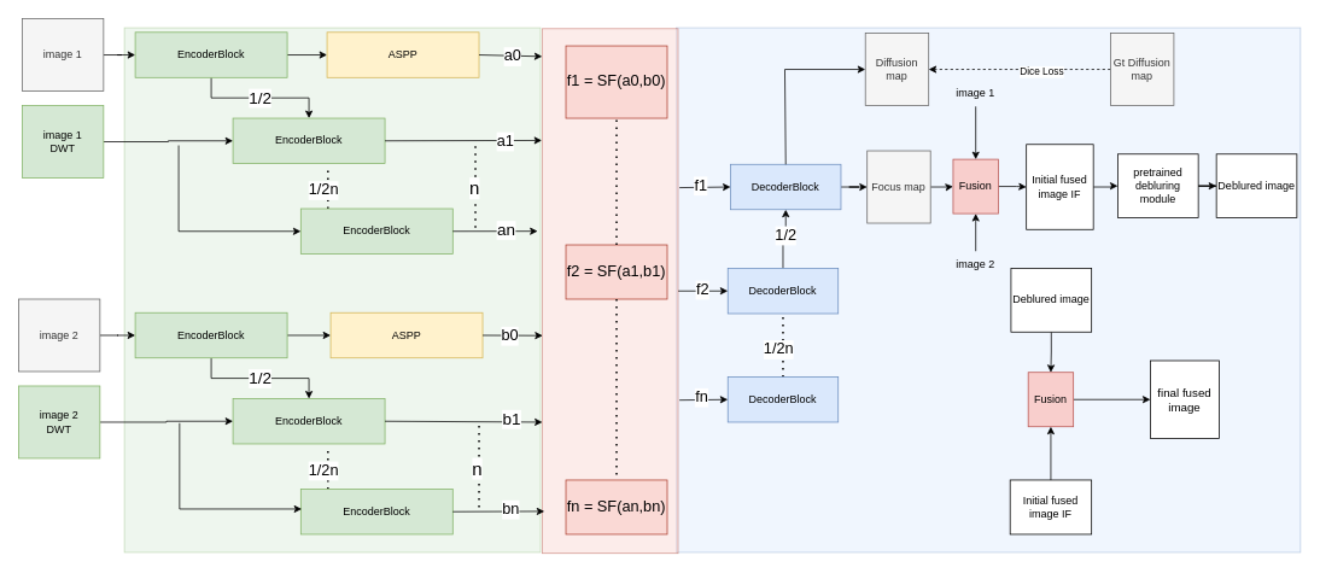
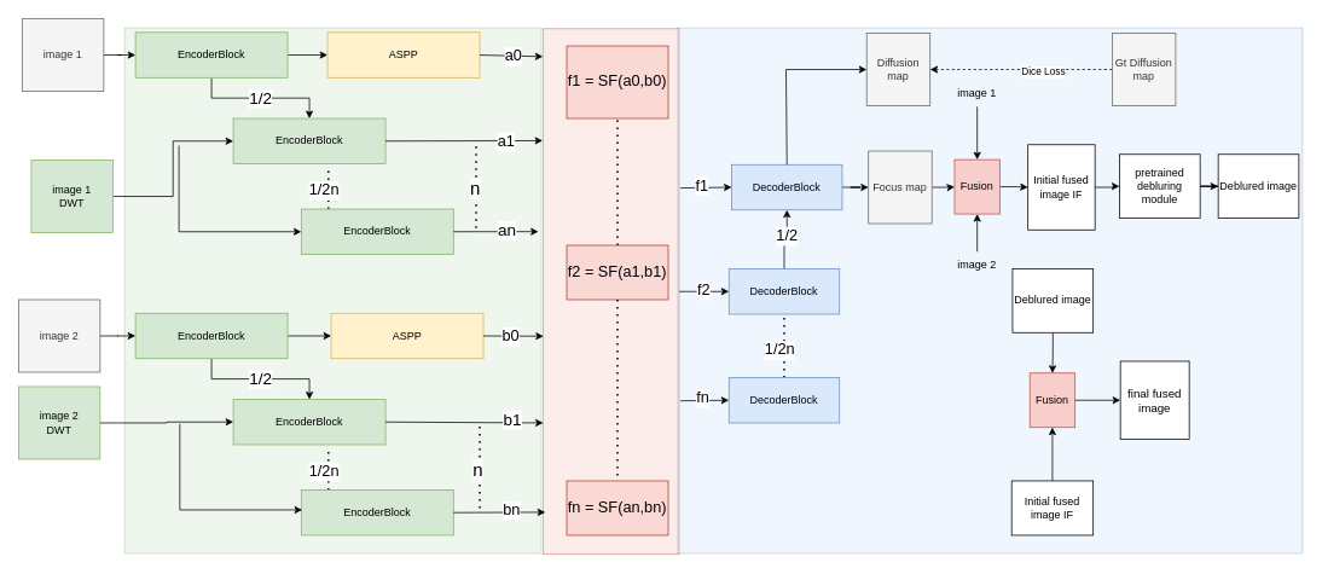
  <mxCell id="0" />
  <mxCell id="1" parent="0" />
  <mxCell id="2" value="" style="rounded=0;whiteSpace=wrap;html=1;fillColor=#dae8fc;strokeColor=#6c8ebf;opacity=40;" vertex="1" parent="1"><mxGeometry x="747" y="30" width="690" height="580" as="geometry" /></mxCell>
  <mxCell id="3" value="" style="rounded=0;whiteSpace=wrap;html=1;fillColor=#d5e8d4;strokeColor=#82b366;opacity=40;" vertex="1" parent="1"><mxGeometry x="137" y="30" width="460" height="580" as="geometry" /></mxCell>
  <mxCell id="4" value="" style="edgeStyle=orthogonalEdgeStyle;rounded=0;orthogonalLoop=1;jettySize=auto;html=1;" edge="1" parent="1" source="7" target="10"><mxGeometry relative="1" as="geometry" /></mxCell>
  <mxCell id="5" value="&lt;font style=&quot;font-size: 18px;&quot;&gt;1/2&lt;/font&gt;" style="edgeLabel;html=1;align=center;verticalAlign=middle;resizable=0;points=[];" connectable="0" vertex="1" parent="4"><mxGeometry x="-0.017" relative="1" as="geometry"><mxPoint x="1" as="offset" /></mxGeometry></mxCell>
  <mxCell id="6" value="" style="edgeStyle=orthogonalEdgeStyle;rounded=0;orthogonalLoop=1;jettySize=auto;html=1;" edge="1" parent="1" source="7" target="14"><mxGeometry relative="1" as="geometry" /></mxCell>
  <mxCell id="7" value="EncoderBlock" style="rounded=0;whiteSpace=wrap;html=1;fillColor=#d5e8d4;strokeColor=#82b366;" vertex="1" parent="1"><mxGeometry x="149" y="35" width="168" height="50" as="geometry" /></mxCell>
  <mxCell id="8" value="" style="edgeStyle=orthogonalEdgeStyle;rounded=0;orthogonalLoop=1;jettySize=auto;html=1;" edge="1" parent="1" source="9" target="7"><mxGeometry relative="1" as="geometry" /></mxCell>
  <mxCell id="9" value="image 1" style="rounded=0;whiteSpace=wrap;html=1;fillColor=#f5f5f5;fontColor=#333333;strokeColor=#666666;" vertex="1" parent="1"><mxGeometry x="24" y="20" width="90" height="80" as="geometry" /></mxCell>
  <mxCell id="10" value="EncoderBlock" style="rounded=0;whiteSpace=wrap;html=1;fillColor=#d5e8d4;strokeColor=#82b366;" vertex="1" parent="1"><mxGeometry x="257" y="130" width="168" height="50" as="geometry" /></mxCell>
  <mxCell id="11" value="" style="endArrow=none;dashed=1;html=1;dashPattern=1 3;strokeWidth=2;rounded=0;entryX=0.625;entryY=1.049;entryDx=0;entryDy=0;entryPerimeter=0;" edge="1" parent="1" target="10"><mxGeometry width="50" height="50" relative="1" as="geometry"><mxPoint x="362" y="230" as="sourcePoint" /><mxPoint x="457" y="290" as="targetPoint" /></mxGeometry></mxCell>
  <mxCell id="12" value="&lt;font style=&quot;font-size: 17px;&quot;&gt;1/2n&lt;/font&gt;" style="edgeLabel;html=1;align=center;verticalAlign=middle;resizable=0;points=[];" connectable="0" vertex="1" parent="11"><mxGeometry x="-0.111" y="6" relative="1" as="geometry"><mxPoint as="offset" /></mxGeometry></mxCell>
  <mxCell id="13" value="EncoderBlock" style="rounded=0;whiteSpace=wrap;html=1;fillColor=#d5e8d4;strokeColor=#82b366;" vertex="1" parent="1"><mxGeometry x="332" y="230" width="168" height="50" as="geometry" /></mxCell>
  <mxCell id="14" value="ASPP" style="rounded=0;whiteSpace=wrap;html=1;fillColor=#fff2cc;strokeColor=#d6b656;" vertex="1" parent="1"><mxGeometry x="361" y="35" width="168" height="50" as="geometry" /></mxCell>
  <mxCell id="15" value="" style="edgeStyle=orthogonalEdgeStyle;rounded=0;orthogonalLoop=1;jettySize=auto;html=1;" edge="1" parent="1" source="17" target="22"><mxGeometry relative="1" as="geometry" /></mxCell>
  <mxCell id="16" value="&lt;font style=&quot;font-size: 17px;&quot;&gt;1/2&lt;/font&gt;" style="edgeLabel;html=1;align=center;verticalAlign=middle;resizable=0;points=[];" connectable="0" vertex="1" parent="15"><mxGeometry x="0.188" relative="1" as="geometry"><mxPoint x="-1" as="offset" /></mxGeometry></mxCell>
  <mxCell id="17" value="DecoderBlock" style="rounded=0;whiteSpace=wrap;html=1;fillColor=#dae8fc;strokeColor=#6c8ebf;direction=east;" vertex="1" parent="1"><mxGeometry x="804" y="296" width="122" height="50" as="geometry" /></mxCell>
  <mxCell id="18" value="" style="endArrow=none;dashed=1;html=1;dashPattern=1 3;strokeWidth=2;rounded=0;entryX=0.5;entryY=1;entryDx=0;entryDy=0;exitX=0.5;exitY=0;exitDx=0;exitDy=0;" edge="1" parent="1" source="20" target="17"><mxGeometry width="50" height="50" relative="1" as="geometry"><mxPoint x="909" y="406" as="sourcePoint" /><mxPoint x="1114" y="466" as="targetPoint" /></mxGeometry></mxCell>
  <mxCell id="19" value="&lt;font style=&quot;font-size: 17px;&quot;&gt;1/2n&lt;/font&gt;" style="edgeLabel;html=1;align=center;verticalAlign=middle;resizable=0;points=[];" connectable="0" vertex="1" parent="18"><mxGeometry x="-0.111" y="6" relative="1" as="geometry"><mxPoint as="offset" /></mxGeometry></mxCell>
  <mxCell id="20" value="DecoderBlock" style="rounded=0;whiteSpace=wrap;html=1;fillColor=#dae8fc;strokeColor=#6c8ebf;direction=east;" vertex="1" parent="1"><mxGeometry x="804" y="416" width="122" height="50" as="geometry" /></mxCell>
  <mxCell id="21" value="" style="edgeStyle=orthogonalEdgeStyle;rounded=0;orthogonalLoop=1;jettySize=auto;html=1;" edge="1" parent="1" source="22" target="42"><mxGeometry relative="1" as="geometry" /></mxCell>
  <mxCell id="22" value="DecoderBlock" style="rounded=0;whiteSpace=wrap;html=1;fillColor=#dae8fc;strokeColor=#6c8ebf;direction=east;" vertex="1" parent="1"><mxGeometry x="807" y="181" width="122" height="50" as="geometry" /></mxCell>
  <mxCell id="23" value="" style="edgeStyle=orthogonalEdgeStyle;rounded=0;orthogonalLoop=1;jettySize=auto;html=1;" edge="1" parent="1" source="26" target="29"><mxGeometry relative="1" as="geometry" /></mxCell>
  <mxCell id="24" value="&lt;font style=&quot;font-size: 18px;&quot;&gt;1/2&lt;/font&gt;" style="edgeLabel;html=1;align=center;verticalAlign=middle;resizable=0;points=[];" connectable="0" vertex="1" parent="23"><mxGeometry x="-0.017" relative="1" as="geometry"><mxPoint x="1" as="offset" /></mxGeometry></mxCell>
  <mxCell id="25" value="" style="edgeStyle=orthogonalEdgeStyle;rounded=0;orthogonalLoop=1;jettySize=auto;html=1;" edge="1" parent="1" source="26" target="33"><mxGeometry relative="1" as="geometry" /></mxCell>
  <mxCell id="26" value="EncoderBlock" style="rounded=0;whiteSpace=wrap;html=1;fillColor=#d5e8d4;strokeColor=#82b366;" vertex="1" parent="1"><mxGeometry x="149" y="345" width="168" height="50" as="geometry" /></mxCell>
  <mxCell id="27" value="" style="edgeStyle=orthogonalEdgeStyle;rounded=0;orthogonalLoop=1;jettySize=auto;html=1;" edge="1" parent="1" source="28" target="26"><mxGeometry relative="1" as="geometry" /></mxCell>
  <mxCell id="28" value="image 2" style="rounded=0;whiteSpace=wrap;html=1;fillColor=#f5f5f5;fontColor=#333333;strokeColor=#666666;" vertex="1" parent="1"><mxGeometry x="20" y="330" width="90" height="80" as="geometry" /></mxCell>
  <mxCell id="29" value="EncoderBlock" style="rounded=0;whiteSpace=wrap;html=1;fillColor=#d5e8d4;strokeColor=#82b366;" vertex="1" parent="1"><mxGeometry x="257" y="440" width="168" height="50" as="geometry" /></mxCell>
  <mxCell id="30" value="" style="endArrow=none;dashed=1;html=1;dashPattern=1 3;strokeWidth=2;rounded=0;entryX=0.625;entryY=1.049;entryDx=0;entryDy=0;entryPerimeter=0;" edge="1" parent="1" target="29"><mxGeometry width="50" height="50" relative="1" as="geometry"><mxPoint x="362" y="540" as="sourcePoint" /><mxPoint x="457" y="600" as="targetPoint" /></mxGeometry></mxCell>
  <mxCell id="31" value="&lt;font style=&quot;font-size: 17px;&quot;&gt;1/2n&lt;/font&gt;" style="edgeLabel;html=1;align=center;verticalAlign=middle;resizable=0;points=[];" connectable="0" vertex="1" parent="30"><mxGeometry x="-0.111" y="6" relative="1" as="geometry"><mxPoint as="offset" /></mxGeometry></mxCell>
  <mxCell id="32" value="EncoderBlock" style="rounded=0;whiteSpace=wrap;html=1;fillColor=#d5e8d4;strokeColor=#82b366;" vertex="1" parent="1"><mxGeometry x="332" y="540" width="168" height="50" as="geometry" /></mxCell>
  <mxCell id="33" value="ASPP" style="rounded=0;whiteSpace=wrap;html=1;fillColor=#fff2cc;strokeColor=#d6b656;" vertex="1" parent="1"><mxGeometry x="365" y="345" width="168" height="50" as="geometry" /></mxCell>
  <mxCell id="34" value="" style="edgeStyle=orthogonalEdgeStyle;rounded=0;orthogonalLoop=1;jettySize=auto;html=1;" edge="1" parent="1" source="36" target="17"><mxGeometry relative="1" as="geometry" /></mxCell>
  <mxCell id="35" value="&lt;font style=&quot;font-size: 17px;&quot;&gt;f2&lt;/font&gt;" style="edgeLabel;html=1;align=center;verticalAlign=middle;resizable=0;points=[];" connectable="0" vertex="1" parent="34"><mxGeometry x="-0.04" y="2" relative="1" as="geometry"><mxPoint as="offset" /></mxGeometry></mxCell>
  <mxCell id="36" value="" style="rounded=0;whiteSpace=wrap;html=1;fillColor=#fad9d5;strokeColor=#ae4132;gradientColor=none;glass=0;opacity=50;" vertex="1" parent="1"><mxGeometry x="599" y="31" width="150" height="580" as="geometry" /></mxCell>
  <mxCell id="37" value="" style="endArrow=classic;html=1;rounded=0;entryX=0;entryY=0.5;entryDx=0;entryDy=0;exitX=1.01;exitY=0.708;exitDx=0;exitDy=0;exitPerimeter=0;" edge="1" parent="1" source="36" target="20"><mxGeometry width="50" height="50" relative="1" as="geometry"><mxPoint x="397" y="401" as="sourcePoint" /><mxPoint x="447" y="351" as="targetPoint" /></mxGeometry></mxCell>
  <mxCell id="38" value="&lt;font style=&quot;font-size: 17px;&quot;&gt;fn&lt;/font&gt;" style="edgeLabel;html=1;align=center;verticalAlign=middle;resizable=0;points=[];" connectable="0" vertex="1" parent="37"><mxGeometry x="-0.116" y="3" relative="1" as="geometry"><mxPoint as="offset" /></mxGeometry></mxCell>
  <mxCell id="39" value="" style="endArrow=classic;html=1;rounded=0;entryX=0;entryY=0.5;entryDx=0;entryDy=0;exitX=1.01;exitY=0.303;exitDx=0;exitDy=0;exitPerimeter=0;" edge="1" parent="1" source="36" target="22"><mxGeometry width="50" height="50" relative="1" as="geometry"><mxPoint x="759" y="353" as="sourcePoint" /><mxPoint x="873" y="352" as="targetPoint" /></mxGeometry></mxCell>
  <mxCell id="40" value="&lt;font style=&quot;font-size: 17px;&quot;&gt;f1&lt;/font&gt;" style="edgeLabel;html=1;align=center;verticalAlign=middle;resizable=0;points=[];" connectable="0" vertex="1" parent="39"><mxGeometry x="-0.172" y="2" relative="1" as="geometry"><mxPoint as="offset" /></mxGeometry></mxCell>
  <mxCell id="41" value="" style="edgeStyle=orthogonalEdgeStyle;rounded=0;orthogonalLoop=1;jettySize=auto;html=1;" edge="1" parent="1" source="42" target="67"><mxGeometry relative="1" as="geometry" /></mxCell>
  <mxCell id="42" value="Focus map" style="rounded=0;whiteSpace=wrap;html=1;fillColor=#f5f5f5;fontColor=#333333;strokeColor=#666666;" vertex="1" parent="1"><mxGeometry x="958" y="166" width="70" height="80" as="geometry" /></mxCell>
  <mxCell id="43" value="" style="endArrow=classic;html=1;rounded=0;entryX=-0.004;entryY=0.213;entryDx=0;entryDy=0;entryPerimeter=0;exitX=1;exitY=0.5;exitDx=0;exitDy=0;" edge="1" parent="1" source="10" target="36"><mxGeometry width="50" height="50" relative="1" as="geometry"><mxPoint x="539" y="70" as="sourcePoint" /><mxPoint x="583" y="70" as="targetPoint" /></mxGeometry></mxCell>
  <mxCell id="44" value="&lt;font style=&quot;font-size: 17px;&quot;&gt;a1&lt;/font&gt;" style="edgeLabel;html=1;align=center;verticalAlign=middle;resizable=0;points=[];" connectable="0" vertex="1" parent="43"><mxGeometry x="0.508" y="-1" relative="1" as="geometry"><mxPoint x="1" as="offset" /></mxGeometry></mxCell>
  <mxCell id="45" value="" style="endArrow=classic;html=1;rounded=0;entryX=-0.035;entryY=0.386;entryDx=0;entryDy=0;entryPerimeter=0;exitX=1;exitY=0.5;exitDx=0;exitDy=0;" edge="1" parent="1" source="13" target="36"><mxGeometry width="50" height="50" relative="1" as="geometry"><mxPoint x="435" y="165" as="sourcePoint" /><mxPoint x="586" y="165" as="targetPoint" /></mxGeometry></mxCell>
  <mxCell id="46" value="&lt;font style=&quot;font-size: 18px;&quot;&gt;an&lt;/font&gt;" style="edgeLabel;html=1;align=center;verticalAlign=middle;resizable=0;points=[];" connectable="0" vertex="1" parent="45"><mxGeometry x="0.267" y="1" relative="1" as="geometry"><mxPoint as="offset" /></mxGeometry></mxCell>
  <mxCell id="47" value="" style="endArrow=classic;html=1;rounded=0;entryX=0.002;entryY=0.585;entryDx=0;entryDy=0;entryPerimeter=0;exitX=1;exitY=0.5;exitDx=0;exitDy=0;" edge="1" parent="1" source="33" target="36"><mxGeometry width="50" height="50" relative="1" as="geometry"><mxPoint x="510" y="265" as="sourcePoint" /><mxPoint x="581" y="265" as="targetPoint" /></mxGeometry></mxCell>
  <mxCell id="48" value="&lt;font style=&quot;font-size: 17px;&quot;&gt;b0&lt;/font&gt;" style="edgeLabel;html=1;align=center;verticalAlign=middle;resizable=0;points=[];" connectable="0" vertex="1" parent="47"><mxGeometry x="-0.068" relative="1" as="geometry"><mxPoint x="-1" as="offset" /></mxGeometry></mxCell>
  <mxCell id="49" value="" style="endArrow=classic;html=1;rounded=0;entryX=0;entryY=0.75;entryDx=0;entryDy=0;exitX=1;exitY=0.5;exitDx=0;exitDy=0;" edge="1" parent="1" source="29" target="36"><mxGeometry width="50" height="50" relative="1" as="geometry"><mxPoint x="543" y="380" as="sourcePoint" /><mxPoint x="587" y="380" as="targetPoint" /></mxGeometry></mxCell>
  <mxCell id="50" value="&lt;font style=&quot;font-size: 18px;&quot;&gt;b1&lt;/font&gt;" style="edgeLabel;html=1;align=center;verticalAlign=middle;resizable=0;points=[];" connectable="0" vertex="1" parent="49"><mxGeometry x="0.589" y="3" relative="1" as="geometry"><mxPoint x="1" as="offset" /></mxGeometry></mxCell>
  <mxCell id="51" value="" style="endArrow=classic;html=1;rounded=0;entryX=0.015;entryY=0.92;entryDx=0;entryDy=0;exitX=1;exitY=0.5;exitDx=0;exitDy=0;entryPerimeter=0;" edge="1" parent="1" source="32" target="36"><mxGeometry width="50" height="50" relative="1" as="geometry"><mxPoint x="435" y="475" as="sourcePoint" /><mxPoint x="587" y="476" as="targetPoint" /></mxGeometry></mxCell>
  <mxCell id="52" value="&lt;font style=&quot;font-size: 17px;&quot;&gt;bn&lt;/font&gt;" style="edgeLabel;html=1;align=center;verticalAlign=middle;resizable=0;points=[];" connectable="0" vertex="1" parent="51"><mxGeometry x="0.26" y="2" relative="1" as="geometry"><mxPoint as="offset" /></mxGeometry></mxCell>
  <mxCell id="53" value="" style="endArrow=none;dashed=1;html=1;dashPattern=1 3;strokeWidth=2;rounded=0;" edge="1" parent="1"><mxGeometry width="50" height="50" relative="1" as="geometry"><mxPoint x="529" y="560" as="sourcePoint" /><mxPoint x="529" y="470" as="targetPoint" /></mxGeometry></mxCell>
  <mxCell id="54" value="&lt;font style=&quot;font-size: 20px;&quot;&gt;n&lt;/font&gt;" style="edgeLabel;html=1;align=center;verticalAlign=middle;resizable=0;points=[];" connectable="0" vertex="1" parent="53"><mxGeometry x="-0.006" y="3" relative="1" as="geometry"><mxPoint y="1" as="offset" /></mxGeometry></mxCell>
  <mxCell id="55" value="" style="endArrow=none;dashed=1;html=1;dashPattern=1 3;strokeWidth=2;rounded=0;" edge="1" parent="1"><mxGeometry width="50" height="50" relative="1" as="geometry"><mxPoint x="525" y="251" as="sourcePoint" /><mxPoint x="525" y="161" as="targetPoint" /></mxGeometry></mxCell>
  <mxCell id="56" value="&lt;font style=&quot;font-size: 20px;&quot;&gt;n&lt;/font&gt;" style="edgeLabel;html=1;align=center;verticalAlign=middle;resizable=0;points=[];" connectable="0" vertex="1" parent="55"><mxGeometry x="0.002" y="2" relative="1" as="geometry"><mxPoint as="offset" /></mxGeometry></mxCell>
  <mxCell id="57" value="" style="endArrow=classic;html=1;rounded=0;entryX=-0.002;entryY=0.053;entryDx=0;entryDy=0;entryPerimeter=0;exitX=1;exitY=0.5;exitDx=0;exitDy=0;" edge="1" parent="1" source="14" target="36"><mxGeometry width="50" height="50" relative="1" as="geometry"><mxPoint x="533" y="70" as="sourcePoint" /><mxPoint x="597" y="70" as="targetPoint" /></mxGeometry></mxCell>
  <mxCell id="58" value="&lt;font style=&quot;font-size: 17px;&quot;&gt;a0&lt;/font&gt;" style="edgeLabel;html=1;align=center;verticalAlign=middle;resizable=0;points=[];" connectable="0" vertex="1" parent="57"><mxGeometry x="0.085" y="-1" relative="1" as="geometry"><mxPoint x="-1" as="offset" /></mxGeometry></mxCell>
  <mxCell id="59" value="&lt;font style=&quot;font-size: 17px;&quot;&gt;f1 = SF(a0,b0)&lt;/font&gt;" style="rounded=0;whiteSpace=wrap;html=1;fillColor=#fad9d5;strokeColor=#ae4132;" vertex="1" parent="1"><mxGeometry x="625" y="50" width="112" height="80" as="geometry" /></mxCell>
  <mxCell id="60" value="&lt;font style=&quot;font-size: 17px;&quot;&gt;f2 = SF(a1,b1)&lt;/font&gt;" style="rounded=0;whiteSpace=wrap;html=1;fillColor=#fad9d5;strokeColor=#ae4132;" vertex="1" parent="1"><mxGeometry x="625" y="270" width="112" height="60" as="geometry" /></mxCell>
  <mxCell id="61" value="&lt;font style=&quot;font-size: 17px;&quot;&gt;fn = SF(an,bn)&lt;/font&gt;" style="rounded=0;whiteSpace=wrap;html=1;fillColor=#fad9d5;strokeColor=#ae4132;" vertex="1" parent="1"><mxGeometry x="625" y="530" width="112" height="60" as="geometry" /></mxCell>
  <mxCell id="62" value="" style="endArrow=none;dashed=1;html=1;dashPattern=1 3;strokeWidth=2;rounded=0;exitX=0.5;exitY=0;exitDx=0;exitDy=0;entryX=0.5;entryY=1;entryDx=0;entryDy=0;" edge="1" parent="1" source="60" target="59"><mxGeometry width="50" height="50" relative="1" as="geometry"><mxPoint x="417" y="340" as="sourcePoint" /><mxPoint x="527" y="300" as="targetPoint" /></mxGeometry></mxCell>
  <mxCell id="63" value="" style="endArrow=none;dashed=1;html=1;dashPattern=1 3;strokeWidth=2;rounded=0;exitX=0.5;exitY=1;exitDx=0;exitDy=0;entryX=0.5;entryY=0;entryDx=0;entryDy=0;" edge="1" parent="1" source="60" target="61"><mxGeometry width="50" height="50" relative="1" as="geometry"><mxPoint x="711" y="260" as="sourcePoint" /><mxPoint x="711" y="160" as="targetPoint" /></mxGeometry></mxCell>
  <mxCell id="64" value="" style="edgeStyle=orthogonalEdgeStyle;rounded=0;orthogonalLoop=1;jettySize=auto;html=1;" edge="1" parent="1" source="65" target="73"><mxGeometry relative="1" as="geometry" /></mxCell>
  <mxCell id="65" value="Initial fused image IF" style="rounded=0;whiteSpace=wrap;html=1;" vertex="1" parent="1"><mxGeometry x="1134" y="158.98" width="74" height="94.02" as="geometry" /></mxCell>
  <mxCell id="66" value="" style="edgeStyle=orthogonalEdgeStyle;rounded=0;orthogonalLoop=1;jettySize=auto;html=1;" edge="1" parent="1" source="67" target="65"><mxGeometry relative="1" as="geometry" /></mxCell>
  <mxCell id="67" value="Fusion" style="rounded=0;whiteSpace=wrap;html=1;fillColor=#f8cecc;strokeColor=#b85450;" vertex="1" parent="1"><mxGeometry x="1053" y="175.43" width="50" height="60" as="geometry" /></mxCell>
  <mxCell id="68" value="" style="edgeStyle=orthogonalEdgeStyle;rounded=0;orthogonalLoop=1;jettySize=auto;html=1;" edge="1" parent="1" source="69" target="67"><mxGeometry relative="1" as="geometry" /></mxCell>
  <mxCell id="69" value="image 1" style="text;html=1;align=center;verticalAlign=middle;whiteSpace=wrap;rounded=0;" vertex="1" parent="1"><mxGeometry x="1053" y="87" width="50" height="30" as="geometry" /></mxCell>
  <mxCell id="70" value="" style="edgeStyle=orthogonalEdgeStyle;rounded=0;orthogonalLoop=1;jettySize=auto;html=1;" edge="1" parent="1" source="71" target="67"><mxGeometry relative="1" as="geometry" /></mxCell>
  <mxCell id="71" value="image 2" style="text;html=1;align=center;verticalAlign=middle;whiteSpace=wrap;rounded=0;" vertex="1" parent="1"><mxGeometry x="1053" y="277" width="50" height="30" as="geometry" /></mxCell>
  <mxCell id="72" value="" style="edgeStyle=orthogonalEdgeStyle;rounded=0;orthogonalLoop=1;jettySize=auto;html=1;" edge="1" parent="1" source="73" target="86"><mxGeometry relative="1" as="geometry" /></mxCell>
  <mxCell id="73" value="pretrained debluring module" style="rounded=0;whiteSpace=wrap;html=1;" vertex="1" parent="1"><mxGeometry x="1235" y="169.65" width="89" height="70.35" as="geometry" /></mxCell>
- <mxCell id="74" value="&lt;font style=&quot;font-size: 13px;&quot;&gt;final fused image&lt;/font&gt;" style="rounded=0;whiteSpace=wrap;html=1;" vertex="1" parent="1"><mxGeometry x="1271" y="398" width="76" height="86" as="geometry" /></mxCell>
+ <mxCell id="74" value="&lt;font style=&quot;font-size: 13px;&quot;&gt;final fused image&lt;/font&gt;" style="rounded=0;whiteSpace=wrap;html=1;" vertex="1" parent="1"><mxGeometry x="1236" y="398" width="76" height="86" as="geometry" /></mxCell>
  <mxCell id="75" value="" style="edgeStyle=orthogonalEdgeStyle;rounded=0;orthogonalLoop=1;jettySize=auto;html=1;entryX=0;entryY=0.5;entryDx=0;entryDy=0;" edge="1" parent="1" source="76" target="10"><mxGeometry relative="1" as="geometry" /></mxCell>
- <mxCell id="76" value="image 1&lt;div&gt;DWT&lt;/div&gt;" style="rounded=0;whiteSpace=wrap;html=1;fillColor=#d5e8d4;strokeColor=#82b366;" vertex="1" parent="1"><mxGeometry x="24" y="116" width="90" height="80" as="geometry" /></mxCell>
+ <mxCell id="76" value="image 1&lt;div&gt;DWT&lt;/div&gt;" style="rounded=0;whiteSpace=wrap;html=1;fillColor=#d5e8d4;strokeColor=#82b366;" vertex="1" parent="1"><mxGeometry x="34" y="176" width="90" height="80" as="geometry" /></mxCell>
  <mxCell id="77" value="" style="edgeStyle=orthogonalEdgeStyle;rounded=0;orthogonalLoop=1;jettySize=auto;html=1;entryX=0;entryY=0.5;entryDx=0;entryDy=0;" edge="1" parent="1" source="78" target="29"><mxGeometry relative="1" as="geometry" /></mxCell>
  <mxCell id="78" value="image 2&lt;div&gt;DWT&lt;/div&gt;" style="rounded=0;whiteSpace=wrap;html=1;fillColor=#d5e8d4;strokeColor=#82b366;" vertex="1" parent="1"><mxGeometry x="20" y="426" width="90" height="80" as="geometry" /></mxCell>
  <mxCell id="79" value="" style="endArrow=classic;html=1;rounded=0;entryX=0;entryY=0.5;entryDx=0;entryDy=0;" edge="1" parent="1" target="13"><mxGeometry width="50" height="50" relative="1" as="geometry"><mxPoint x="197" y="160" as="sourcePoint" /><mxPoint x="557" y="190" as="targetPoint" /><Array as="points"><mxPoint x="197" y="255" /></Array></mxGeometry></mxCell>
  <mxCell id="80" value="" style="endArrow=classic;html=1;rounded=0;entryX=0;entryY=0.5;entryDx=0;entryDy=0;" edge="1" parent="1"><mxGeometry width="50" height="50" relative="1" as="geometry"><mxPoint x="198" y="467" as="sourcePoint" /><mxPoint x="333" y="562" as="targetPoint" /><Array as="points"><mxPoint x="198" y="562" /></Array></mxGeometry></mxCell>
  <mxCell id="81" value="Diffusion map" style="rounded=0;whiteSpace=wrap;html=1;fillColor=#f5f5f5;fontColor=#333333;strokeColor=#666666;" vertex="1" parent="1"><mxGeometry x="956" y="36" width="70" height="80" as="geometry" /></mxCell>
  <mxCell id="82" value="" style="endArrow=classic;html=1;rounded=0;entryX=0;entryY=0.5;entryDx=0;entryDy=0;exitX=0.5;exitY=0;exitDx=0;exitDy=0;" edge="1" parent="1" source="22" target="81"><mxGeometry width="50" height="50" relative="1" as="geometry"><mxPoint x="1037" y="190" as="sourcePoint" /><mxPoint x="1087" y="140" as="targetPoint" /><Array as="points"><mxPoint x="867" y="76" /></Array></mxGeometry></mxCell>
  <mxCell id="83" value="" style="edgeStyle=orthogonalEdgeStyle;rounded=0;orthogonalLoop=1;jettySize=auto;html=1;dashed=1;" edge="1" parent="1" source="85" target="81"><mxGeometry relative="1" as="geometry" /></mxCell>
  <mxCell id="84" value="Dice Loss" style="edgeLabel;html=1;align=center;verticalAlign=middle;resizable=0;points=[];" connectable="0" vertex="1" parent="83"><mxGeometry x="-0.236" y="2" relative="1" as="geometry"><mxPoint as="offset" /></mxGeometry></mxCell>
  <mxCell id="85" value="Gt Diffusion map" style="rounded=0;whiteSpace=wrap;html=1;fillColor=#f5f5f5;fontColor=#333333;strokeColor=#666666;" vertex="1" parent="1"><mxGeometry x="1227" y="36" width="70" height="80" as="geometry" /></mxCell>
  <mxCell id="86" value="Deblured image" style="rounded=0;whiteSpace=wrap;html=1;" vertex="1" parent="1"><mxGeometry x="1344" y="169.65" width="89" height="70.35" as="geometry" /></mxCell>
  <mxCell id="87" value="" style="edgeStyle=orthogonalEdgeStyle;rounded=0;orthogonalLoop=1;jettySize=auto;html=1;" edge="1" parent="1" source="88" target="74"><mxGeometry relative="1" as="geometry" /></mxCell>
  <mxCell id="88" value="Fusion" style="rounded=0;whiteSpace=wrap;html=1;fillColor=#f8cecc;strokeColor=#b85450;" vertex="1" parent="1"><mxGeometry x="1136" y="411" width="50" height="60" as="geometry" /></mxCell>
  <mxCell id="89" value="" style="edgeStyle=orthogonalEdgeStyle;rounded=0;orthogonalLoop=1;jettySize=auto;html=1;" edge="1" parent="1" source="90" target="88"><mxGeometry relative="1" as="geometry" /></mxCell>
  <mxCell id="90" value="Deblured image" style="rounded=0;whiteSpace=wrap;html=1;" vertex="1" parent="1"><mxGeometry x="1117" y="296" width="89" height="70.35" as="geometry" /></mxCell>
  <mxCell id="91" value="" style="edgeStyle=orthogonalEdgeStyle;rounded=0;orthogonalLoop=1;jettySize=auto;html=1;" edge="1" parent="1" source="92" target="88"><mxGeometry relative="1" as="geometry" /></mxCell>
  <mxCell id="92" value="Initial fused image IF" style="rounded=0;whiteSpace=wrap;html=1;" vertex="1" parent="1"><mxGeometry x="1116" y="530" width="90" height="60" as="geometry" /></mxCell>
